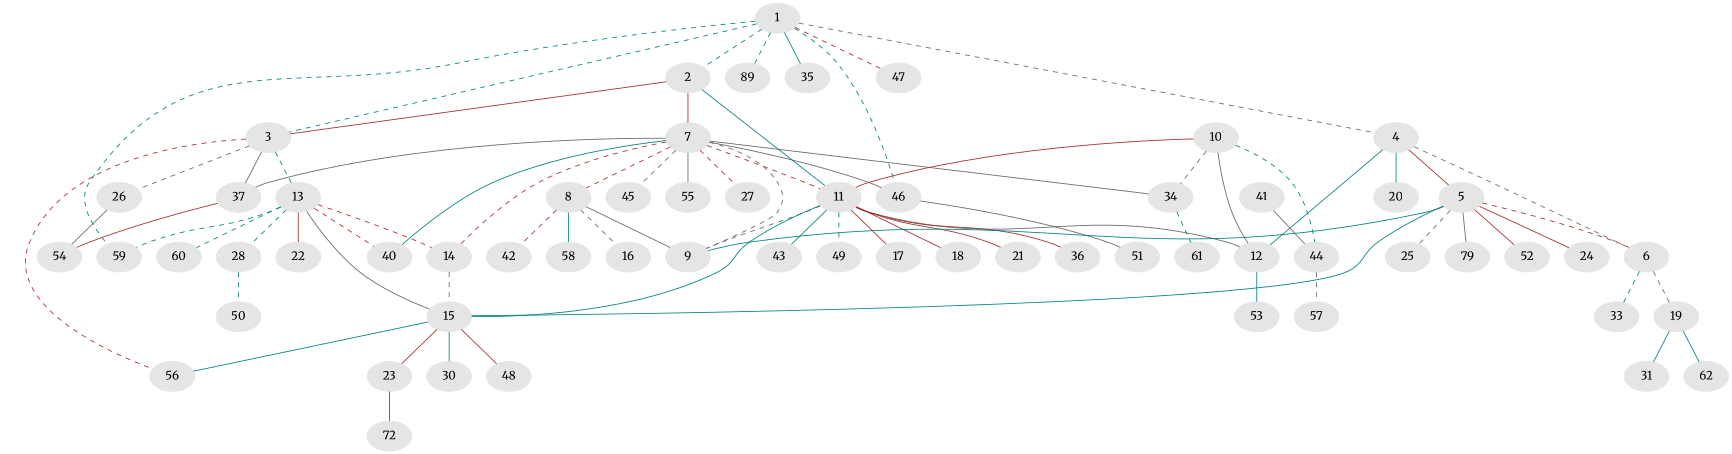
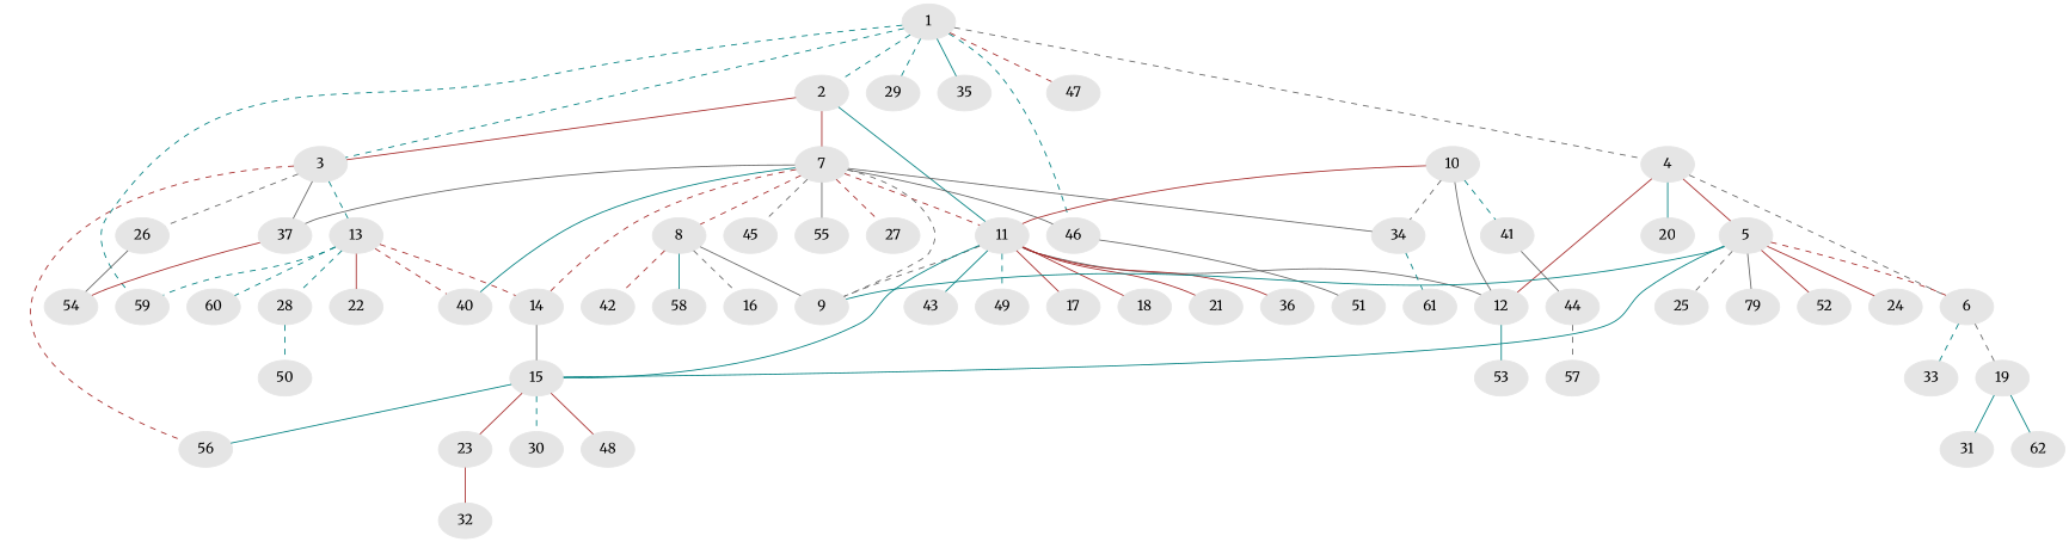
  graph {
    fontname=Merriweather
    node [color=gray90 fontname=Merriweather style=filled]
    edge [color=teal fontname=Merriweather style=solid]
    1
    2
    3
    4
-   29 [label=89]
+   29
    35
    46
    47
    59
    7
    11
    13
    26
    37
    56
    5
    6
    12
    20
    51
    9
    8
    14
    27
    34
    40
    45
    55
    15
    17
    18
    21
    36
    43
    49
    22
    28
    60
    54
    24
    25
    n42 [label=79]
    52
    19
    33
    53
    23
    30
    48
    31
    62
    16
    42
    58
    61
    10
    41
    44
    50
-   32 [label=72]
+   32
    57
    1 -- 2 [style=dashed]
    1 -- 3 [style=dashed]
    1 -- 4 [color=gray40 style=dashed]
    1 -- 29 [style=dashed]
    1 -- 35
    1 -- 46 [style=dashed]
    1 -- 47 [color=brown style=dashed]
    1 -- 59 [style=dashed]
    2 -- 3 [color=brown]
    2 -- 7 [color=brown]
    2 -- 11
    3 -- 13 [style=dashed]
    3 -- 26 [color=gray40 style=dashed]
    3 -- 37 [color=gray40]
    3 -- 56 [color=brown style=dashed]
    4 -- 5 [color=brown]
    4 -- 6 [color=gray40 style=dashed]
-   4 -- 12
+   4 -- 12 [color=brown]
    4 -- 20
    46 -- 51 [color=gray40]
    7 -- 46 [color=gray40]
    7 -- 11 [color=brown style=dashed]
    7 -- 37 [color=gray40]
    7 -- 9 [color=gray40 style=dashed]
    7 -- 8 [color=brown style=dashed]
    7 -- 14 [color=brown style=dashed]
    7 -- 27 [color=brown style=dashed]
    7 -- 34 [color=gray40]
    7 -- 40
    7 -- 45 [color=gray40 style=dashed]
    7 -- 55 [color=gray40]
    11 -- 12 [color=gray40]
    11 -- 9 [color=gray40 style=dashed]
    11 -- 15
    11 -- 17 [color=brown]
    11 -- 18 [color=brown]
    11 -- 21 [color=brown]
    11 -- 36 [color=brown]
    11 -- 43
    11 -- 49 [style=dashed]
    13 -- 59 [style=dashed]
    13 -- 14 [color=brown style=dashed]
    13 -- 40 [color=brown style=dashed]
-   13 -- 15 [color=gray40]
    13 -- 22 [color=brown]
    13 -- 28 [style=dashed]
    13 -- 60 [style=dashed]
    26 -- 54 [color=gray40]
    37 -- 54 [color=brown]
    5 -- 6 [color=brown style=dashed]
    5 -- 9
    5 -- 15
    5 -- 24 [color=brown]
    5 -- 25 [color=gray40 style=dashed]
    5 -- n42 [color=gray40]
    5 -- 52 [color=brown]
    6 -- 19 [color=gray40 style=dashed]
    6 -- 33 [style=dashed]
    12 -- 53
    8 -- 9 [color=gray40]
    8 -- 16 [color=gray40 style=dashed]
    8 -- 42 [color=brown style=dashed]
    8 -- 58
-   14 -- 15 [color=gray40 style=dashed]
+   14 -- 15 [color=gray40]
    34 -- 61 [style=dashed]
    15 -- 56
    15 -- 23 [color=brown]
-   15 -- 30
+   15 -- 30 [style=dashed]
    15 -- 48 [color=brown]
    28 -- 50 [style=dashed]
    19 -- 31
    19 -- 62
    23 -- 32 [color=brown]
    10 -- 11 [color=brown]
    10 -- 12 [color=gray40]
    10 -- 34 [color=gray40 style=dashed]
-   10 -- 44 [style=dashed]
+   10 -- 41 [style=dashed]
    41 -- 44 [color=gray40]
    44 -- 57 [color=gray40 style=dashed]
  }
